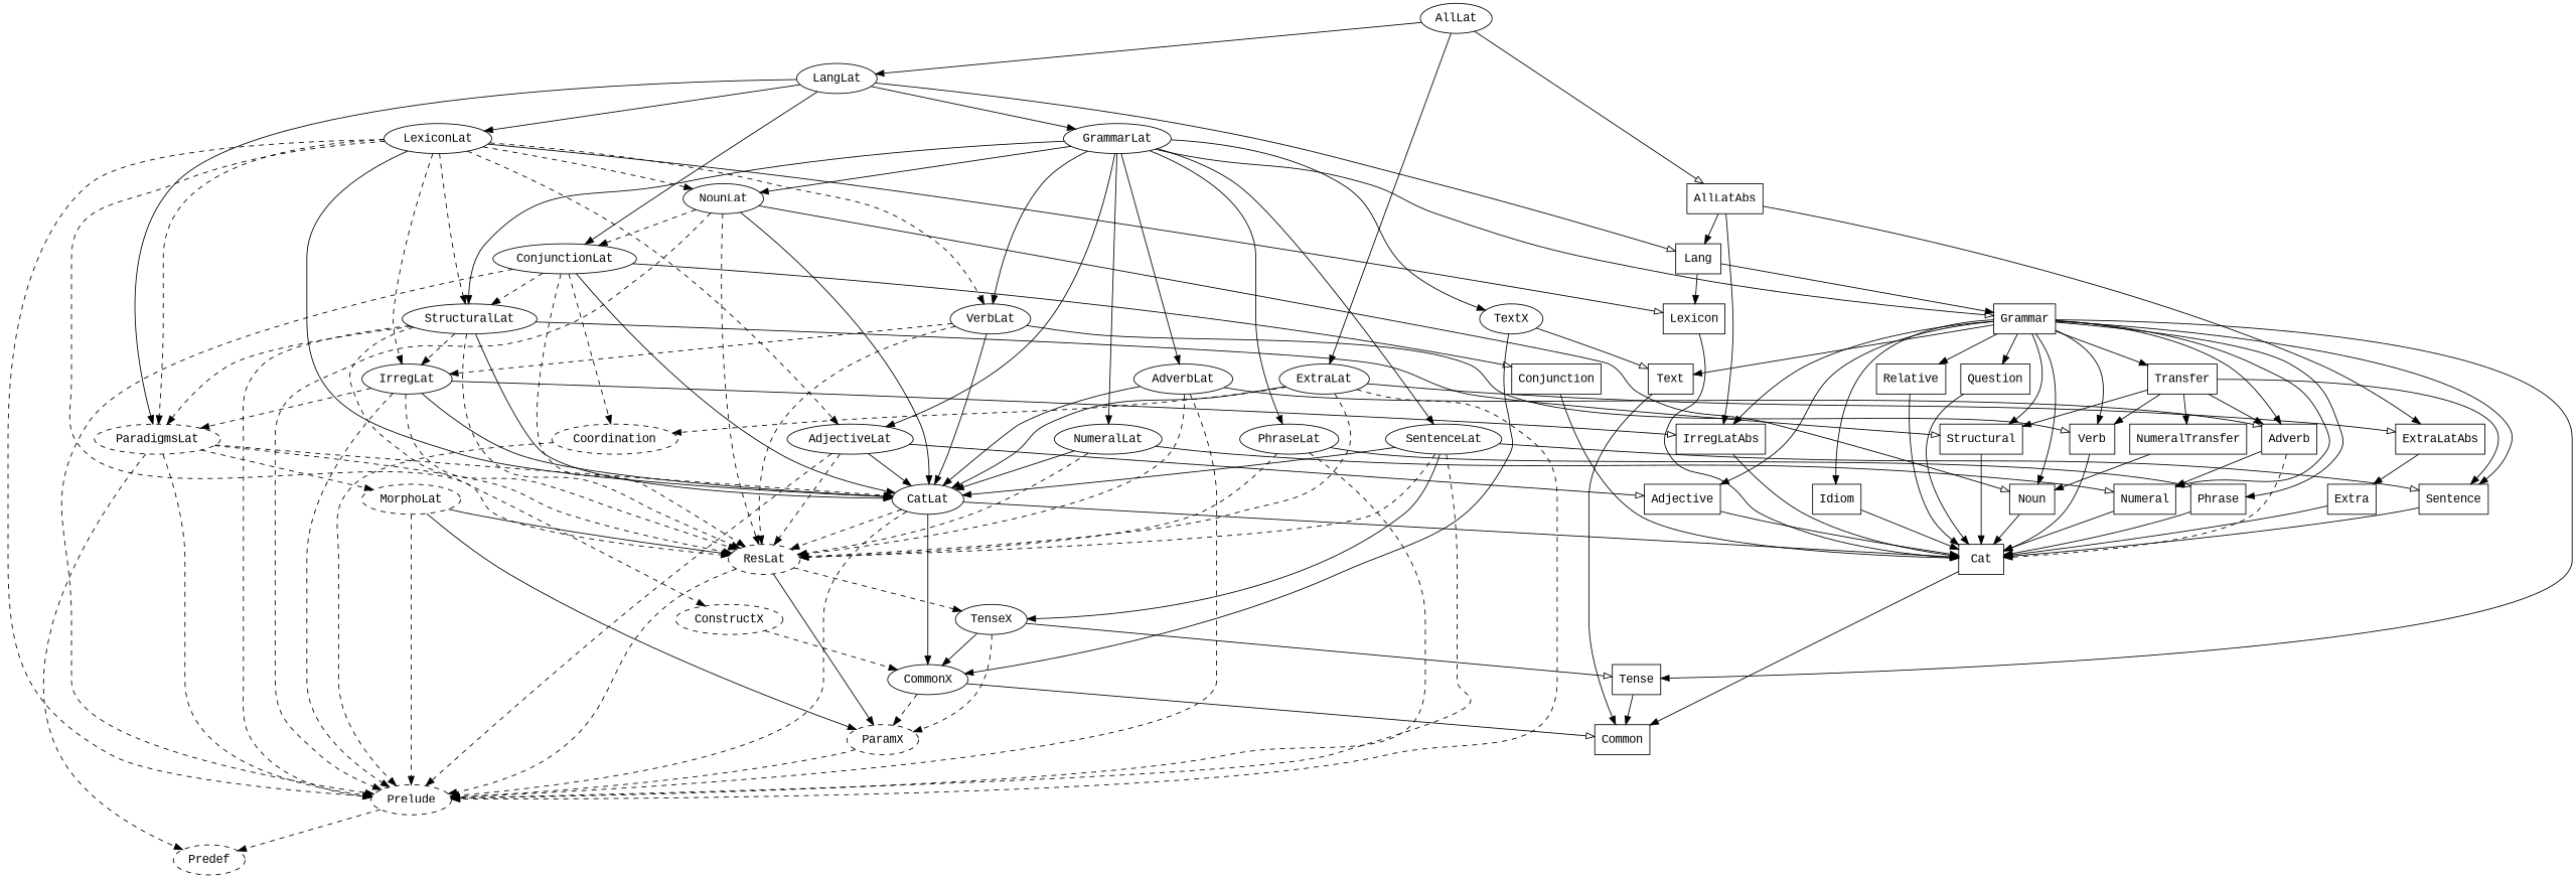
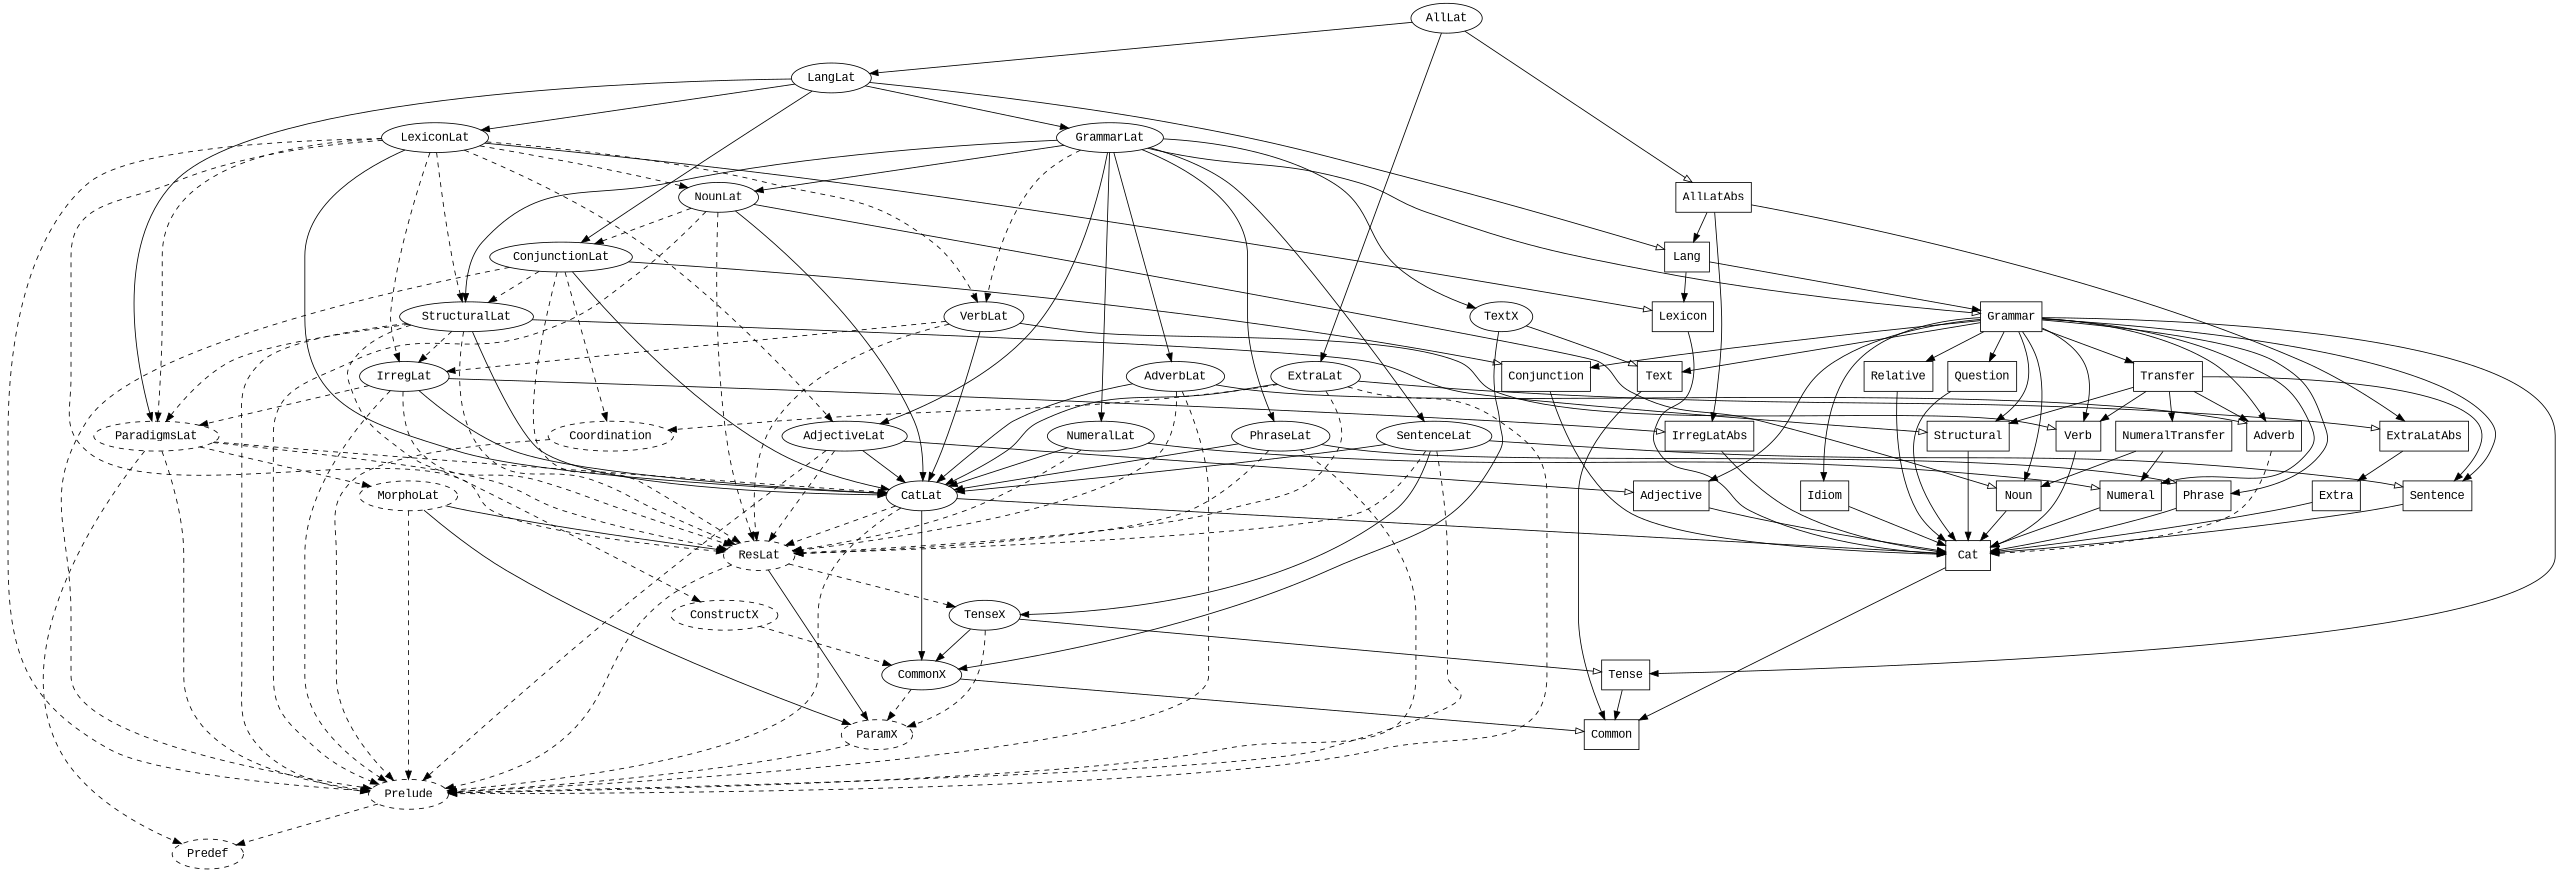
  digraph {
    fontname="Liberation Mono"
    node [fontname="Liberation Mono" shape=ellipse style=solid]
    edge [fontname="Liberation Mono" style=solid]
    AllLat
    ExtraLat
    LangLat
    AllLatAbs [shape=box]
    Coordination [style=dashed]
    CatLat
    ResLat [style=dashed]
    Prelude [style=dashed]
    ExtraLatAbs [shape=box]
    LexiconLat
    GrammarLat
    ConjunctionLat
    ParadigmsLat [style=dashed]
    Lang [shape=box]
    IrregLatAbs [shape=box]
    CommonX
    Cat [shape=box]
    TenseX
    ParamX [style=dashed]
    Predef [style=dashed]
    Extra [shape=box]
    AdjectiveLat
    VerbLat
    NounLat
    StructuralLat
    IrregLat
    Lexicon [shape=box]
    TextX
    PhraseLat
    SentenceLat
    NumeralLat
    AdverbLat
    Grammar [shape=box]
    Conjunction [shape=box]
    MorphoLat [style=dashed]
    Adjective [shape=box]
    Verb [shape=box]
    Noun [shape=box]
    ConstructX [style=dashed]
    Structural [shape=box]
    Text [shape=box]
    Phrase [shape=box]
    Sentence [shape=box]
    Numeral [shape=box]
    Adverb [shape=box]
    Tense [shape=box]
    Transfer [shape=box]
    Idiom [shape=box]
    Relative [shape=box]
    Question [shape=box]
    Common [shape=box]
    NumeralTransfer [shape=box]
    AllLat -> ExtraLat
    AllLat -> LangLat
    AllLat -> AllLatAbs [arrowhead=empty]
    ExtraLat -> Coordination [style=dashed]
    ExtraLat -> CatLat
    ExtraLat -> ResLat [arrowhead=empty style=dashed]
    ExtraLat -> Prelude [style=dashed]
    ExtraLat -> ExtraLatAbs [arrowhead=empty]
    LangLat -> LexiconLat
    LangLat -> GrammarLat
    LangLat -> ConjunctionLat
    LangLat -> ParadigmsLat
    LangLat -> Lang [arrowhead=empty]
    AllLatAbs -> ExtraLatAbs
    AllLatAbs -> Lang
    AllLatAbs -> IrregLatAbs
    Coordination -> Prelude [style=dashed]
    CatLat -> ResLat [style=dashed]
    CatLat -> Prelude [style=dashed]
    CatLat -> CommonX
    CatLat -> Cat [arrowhead=empty]
    ResLat -> Prelude [style=dashed]
    ResLat -> TenseX [style=dashed]
    ResLat -> ParamX
    Prelude -> Predef [style=dashed]
    ExtraLatAbs -> Extra
    LexiconLat -> CatLat
    LexiconLat -> ResLat [style=dashed]
    LexiconLat -> Prelude [style=dashed]
    LexiconLat -> ParadigmsLat [style=dashed]
    LexiconLat -> AdjectiveLat [style=dashed]
    LexiconLat -> VerbLat [style=dashed]
    LexiconLat -> NounLat [style=dashed]
    LexiconLat -> StructuralLat [style=dashed]
    LexiconLat -> IrregLat [style=dashed]
    LexiconLat -> Lexicon [arrowhead=empty]
    GrammarLat -> AdjectiveLat
-   GrammarLat -> VerbLat
+   GrammarLat -> VerbLat [style=dashed]
    GrammarLat -> NounLat
    GrammarLat -> StructuralLat
    GrammarLat -> TextX
    GrammarLat -> PhraseLat
    GrammarLat -> SentenceLat
    GrammarLat -> NumeralLat
    GrammarLat -> AdverbLat
    GrammarLat -> Grammar [arrowhead=empty]
    ConjunctionLat -> Coordination [style=dashed]
    ConjunctionLat -> CatLat
    ConjunctionLat -> ResLat [style=dashed]
    ConjunctionLat -> Prelude [style=dashed]
    ConjunctionLat -> StructuralLat [style=dashed]
    ConjunctionLat -> Conjunction [arrowhead=empty]
    ParadigmsLat -> CatLat [style=dashed]
    ParadigmsLat -> ResLat [style=dashed]
    ParadigmsLat -> Prelude [style=dashed]
    ParadigmsLat -> Predef [style=dashed]
    ParadigmsLat -> MorphoLat [style=dashed]
    Lang -> Lexicon
    Lang -> Grammar
    IrregLatAbs -> Cat
    CommonX -> ParamX [style=dashed]
    CommonX -> Common [arrowhead=empty]
    Cat -> Common
    TenseX -> CommonX
    TenseX -> ParamX [style=dashed]
    TenseX -> Tense [arrowhead=empty]
    ParamX -> Prelude [style=dashed]
    Extra -> Cat
    AdjectiveLat -> CatLat
    AdjectiveLat -> ResLat [style=dashed]
    AdjectiveLat -> Prelude [style=dashed]
    AdjectiveLat -> Adjective [arrowhead=empty]
    VerbLat -> CatLat
    VerbLat -> ResLat [style=dashed]
    VerbLat -> IrregLat [style=dashed]
    VerbLat -> Verb [arrowhead=empty]
    NounLat -> CatLat
    NounLat -> ResLat [style=dashed]
    NounLat -> Prelude [style=dashed]
    NounLat -> ConjunctionLat [style=dashed]
    NounLat -> Noun [arrowhead=empty]
    StructuralLat -> CatLat
    StructuralLat -> ResLat [style=dashed]
    StructuralLat -> Prelude [style=dashed]
    StructuralLat -> ParadigmsLat [style=dashed]
    StructuralLat -> IrregLat [style=dashed]
    StructuralLat -> ConstructX [style=dashed]
    StructuralLat -> Structural [arrowhead=empty]
    IrregLat -> CatLat
    IrregLat -> ResLat [style=dashed]
    IrregLat -> Prelude [style=dashed]
    IrregLat -> ParadigmsLat [style=dashed]
    IrregLat -> IrregLatAbs [arrowhead=empty]
    Lexicon -> Cat
    TextX -> CommonX
    TextX -> Text [arrowhead=empty]
+   PhraseLat -> CatLat
    PhraseLat -> ResLat [style=dashed]
    PhraseLat -> Prelude [style=dashed]
    PhraseLat -> Phrase [arrowhead=empty]
    SentenceLat -> CatLat
    SentenceLat -> ResLat [style=dashed]
    SentenceLat -> Prelude [style=dashed]
    SentenceLat -> TenseX
    SentenceLat -> Sentence [arrowhead=empty]
    NumeralLat -> CatLat
    NumeralLat -> ResLat [style=dashed]
    NumeralLat -> Numeral [arrowhead=empty]
    AdverbLat -> CatLat
    AdverbLat -> ResLat [style=dashed]
    AdverbLat -> Prelude [style=dashed]
    AdverbLat -> Adverb [arrowhead=empty]
-   Grammar -> IrregLatAbs
+   Grammar -> Conjunction
    Grammar -> Adjective
    Grammar -> Verb
    Grammar -> Noun
    Grammar -> Structural
    Grammar -> Text
    Grammar -> Phrase
    Grammar -> Sentence
    Grammar -> Numeral
    Grammar -> Adverb
    Grammar -> Tense
    Grammar -> Transfer
    Grammar -> Idiom
    Grammar -> Relative
    Grammar -> Question
    Conjunction -> Cat
    MorphoLat -> ResLat
    MorphoLat -> Prelude [style=dashed]
    MorphoLat -> ParamX
    Adjective -> Cat
    Verb -> Cat
    Noun -> Cat
    ConstructX -> CommonX [style=dashed]
    Structural -> Cat
    Text -> Common
    Phrase -> Cat
    Sentence -> Cat
    Numeral -> Cat
    Adverb -> Cat [style=dashed]
    Tense -> Common
    Transfer -> Verb
    Transfer -> Structural
    Transfer -> Sentence
    Transfer -> Adverb
    Transfer -> NumeralTransfer
    Idiom -> Cat
    Relative -> Cat
    Question -> Cat
    NumeralTransfer -> Noun
-   Adverb -> Numeral
+   NumeralTransfer -> Numeral
  }
